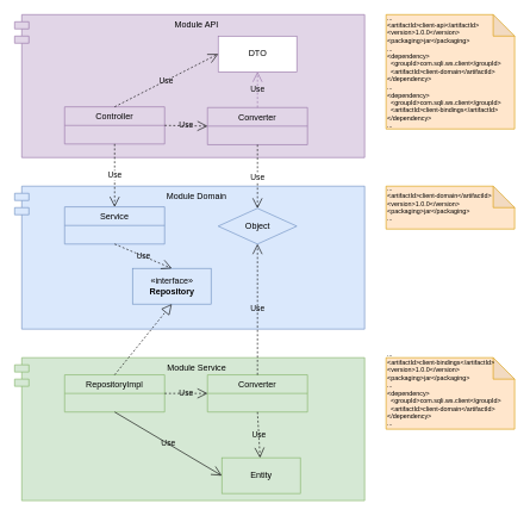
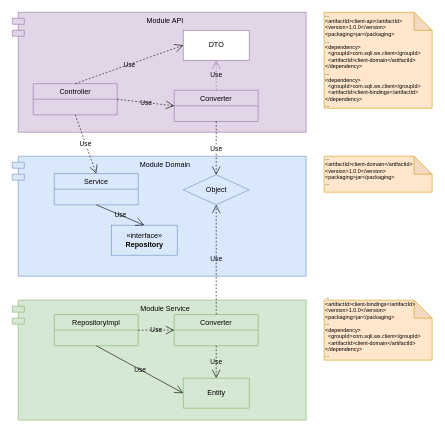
  <mxCell id="0" />
  <mxCell id="1" parent="0" />
  <mxCell id="2" value="Module API" style="shape=module;align=left;spacingLeft=20;align=center;verticalAlign=top;fillColor=#e1d5e7;strokeColor=#9673a6;" parent="1" vertex="1"><mxGeometry x="20" width="490" height="200" as="geometry" y="20" /></mxCell>
  <mxCell id="3" value="Module Domain" style="shape=module;align=left;spacingLeft=20;align=center;verticalAlign=top;fillColor=#dae8fc;strokeColor=#6c8ebf;" parent="1" vertex="1"><mxGeometry x="20" y="260" width="490" height="200" as="geometry" /></mxCell>
  <mxCell id="4" value="Module Service" style="shape=module;align=left;spacingLeft=20;align=center;verticalAlign=top;fillColor=#d5e8d4;strokeColor=#82b366;" parent="1" vertex="1"><mxGeometry x="20" y="500" width="490" height="200" as="geometry" /></mxCell>
  <mxCell id="5" value="RepositoryImpl" style="swimlane;fontStyle=0;childLayout=stackLayout;horizontal=1;startSize=26;fillColor=#d5e8d4;horizontalStack=0;resizeParent=1;resizeParentMax=0;resizeLast=0;collapsible=1;marginBottom=0;strokeColor=#82b366;" parent="1" vertex="1"><mxGeometry x="90" y="524" width="140" height="52" as="geometry" /></mxCell>
- <mxCell id="6" value="Entity" style="html=1;fillColor=#d5e8d4;strokeColor=#82b366;" parent="1" vertex="1"><mxGeometry x="310" y="640" width="110" height="50" as="geometry" /></mxCell>
+ <mxCell id="6" value="Entity" style="html=1;fillColor=#d5e8d4;strokeColor=#82b366;" parent="1" vertex="1"><mxGeometry x="305" y="630" width="110" height="50" as="geometry" /></mxCell>
  <mxCell id="7" value="Service" style="swimlane;fontStyle=0;childLayout=stackLayout;horizontal=1;startSize=26;fillColor=#dae8fc;horizontalStack=0;resizeParent=1;resizeParentMax=0;resizeLast=0;collapsible=1;marginBottom=0;strokeColor=#6c8ebf;" parent="1" vertex="1"><mxGeometry x="90" y="289" width="140" height="52" as="geometry" /></mxCell>
- <mxCell id="8" value="Controller" style="swimlane;fontStyle=0;childLayout=stackLayout;horizontal=1;startSize=26;horizontalStack=0;resizeParent=1;resizeParentMax=0;resizeLast=0;collapsible=1;marginBottom=0;fillColor=#e1d5e7;strokeColor=#9673a6;" parent="1" vertex="1"><mxGeometry x="90" y="149" width="140" height="52" as="geometry" /></mxCell>
+ <mxCell id="8" value="Controller" style="swimlane;fontStyle=0;childLayout=stackLayout;horizontal=1;startSize=26;horizontalStack=0;resizeParent=1;resizeParentMax=0;resizeLast=0;collapsible=1;marginBottom=0;fillColor=#e1d5e7;strokeColor=#9673a6;" parent="1" vertex="1"><mxGeometry x="55" y="139" width="140" height="52" as="geometry" /></mxCell>
  <mxCell id="9" value="DTO" style="html=1;fillColor=#ffffff;strokeColor=#9673a6;" parent="1" vertex="1"><mxGeometry x="305" y="50" width="110" height="50" as="geometry" /></mxCell>
  <mxCell id="10" value="Use" style="endArrow=open;endSize=12;dashed=1;html=1;exitX=0.5;exitY=1;exitDx=0;exitDy=0;" parent="1" source="8" edge="1"><mxGeometry width="160" relative="1" as="geometry"><mxPoint x="160" y="206" as="sourcePoint" /><mxPoint x="160" y="289" as="targetPoint" /></mxGeometry></mxCell>
  <mxCell id="11" value="&lt;div style=&quot;font-size: 9px&quot;&gt;&lt;font style=&quot;font-size: 9px&quot;&gt;...&lt;/font&gt;&lt;/div&gt;&lt;div style=&quot;font-size: 9px&quot;&gt;&lt;font style=&quot;font-size: 9px&quot;&gt;&amp;lt;artifactId&amp;gt;client-api&amp;lt;/artifactId&amp;gt;&lt;/font&gt;&lt;/div&gt;&lt;div style=&quot;font-size: 9px&quot;&gt;&lt;font style=&quot;font-size: 9px&quot;&gt;&amp;lt;version&amp;gt;1.0.0&amp;lt;/version&amp;gt;&lt;/font&gt;&lt;/div&gt;&lt;div style=&quot;font-size: 9px&quot;&gt;&lt;font style=&quot;font-size: 9px&quot;&gt;&amp;lt;packaging&amp;gt;jar&amp;lt;/packaging&amp;gt;&lt;/font&gt;&lt;/div&gt;&lt;div style=&quot;font-size: 9px&quot;&gt;&lt;font style=&quot;font-size: 9px&quot;&gt;...&lt;/font&gt;&lt;/div&gt;&lt;div style=&quot;font-size: 9px&quot;&gt;&lt;font style=&quot;font-size: 9px&quot;&gt;&amp;lt;dependency&amp;gt;&lt;/font&gt;&lt;/div&gt;&lt;div style=&quot;font-size: 9px&quot;&gt;&lt;font style=&quot;font-size: 9px&quot;&gt;&amp;nbsp; &amp;lt;groupId&amp;gt;com.sqli.ws.client&amp;lt;/groupId&amp;gt;&lt;/font&gt;&lt;/div&gt;&lt;div style=&quot;font-size: 9px&quot;&gt;&lt;font style=&quot;font-size: 9px&quot;&gt;&amp;nbsp; &amp;lt;artifactId&amp;gt;client-domain&amp;lt;/artifactId&amp;gt;&lt;/font&gt;&lt;/div&gt;&lt;div style=&quot;font-size: 9px&quot;&gt;&lt;font style=&quot;font-size: 9px&quot;&gt;&amp;lt;/dependency&amp;gt;&lt;/font&gt;&lt;/div&gt;&lt;div style=&quot;font-size: 9px&quot;&gt;...&lt;/div&gt;&lt;div style=&quot;font-size: 9px&quot;&gt;&lt;div&gt;&amp;lt;dependency&amp;gt;&lt;/div&gt;&lt;div&gt;&amp;nbsp; &amp;lt;groupId&amp;gt;com.sqli.ws.client&amp;lt;/groupId&amp;gt;&lt;/div&gt;&lt;div&gt;&amp;nbsp; &amp;lt;artifactId&amp;gt;client-bindings&amp;lt;/artifactId&amp;gt;&lt;/div&gt;&lt;div&gt;&amp;lt;/dependency&amp;gt;&lt;/div&gt;&lt;div&gt;...&lt;/div&gt;&lt;/div&gt;" style="shape=note;whiteSpace=wrap;html=1;backgroundOutline=1;darkOpacity=0.05;align=left;fillColor=#ffe6cc;strokeColor=#d79b00;" parent="1" vertex="1"><mxGeometry x="540" width="180" height="160" as="geometry" y="20" /></mxCell>
  <mxCell id="12" value="&lt;div style=&quot;font-size: 9px&quot;&gt;&lt;font style=&quot;font-size: 9px&quot;&gt;...&lt;/font&gt;&lt;/div&gt;&lt;div style=&quot;font-size: 9px&quot;&gt;&lt;font style=&quot;font-size: 9px&quot;&gt;&amp;lt;artifactId&amp;gt;client-domain&amp;lt;/artifactId&amp;gt;&lt;/font&gt;&lt;/div&gt;&lt;div style=&quot;font-size: 9px&quot;&gt;&lt;font style=&quot;font-size: 9px&quot;&gt;&amp;lt;version&amp;gt;1.0.0&amp;lt;/version&amp;gt;&lt;/font&gt;&lt;/div&gt;&lt;div style=&quot;font-size: 9px&quot;&gt;&lt;font style=&quot;font-size: 9px&quot;&gt;&amp;lt;packaging&amp;gt;jar&amp;lt;/packaging&amp;gt;&lt;/font&gt;&lt;/div&gt;&lt;div style=&quot;font-size: 9px&quot;&gt;&lt;font style=&quot;font-size: 9px&quot;&gt;...&lt;/font&gt;&lt;/div&gt;&lt;div style=&quot;font-size: 9px&quot;&gt;&lt;br&gt;&lt;/div&gt;" style="shape=note;whiteSpace=wrap;html=1;backgroundOutline=1;darkOpacity=0.05;align=left;fillColor=#ffe6cc;strokeColor=#d79b00;" parent="1" vertex="1"><mxGeometry x="540" y="260" width="180" height="60" as="geometry" /></mxCell>
  <mxCell id="13" value="&lt;div style=&quot;font-size: 9px&quot;&gt;&lt;font style=&quot;font-size: 9px&quot;&gt;...&lt;/font&gt;&lt;/div&gt;&lt;div style=&quot;font-size: 9px&quot;&gt;&lt;font style=&quot;font-size: 9px&quot;&gt;&amp;lt;artifactId&amp;gt;client-bindings&amp;lt;/artifactId&amp;gt;&lt;/font&gt;&lt;/div&gt;&lt;div style=&quot;font-size: 9px&quot;&gt;&lt;font style=&quot;font-size: 9px&quot;&gt;&amp;lt;version&amp;gt;1.0.0&amp;lt;/version&amp;gt;&lt;/font&gt;&lt;/div&gt;&lt;div style=&quot;font-size: 9px&quot;&gt;&lt;font style=&quot;font-size: 9px&quot;&gt;&amp;lt;packaging&amp;gt;jar&amp;lt;/packaging&amp;gt;&lt;/font&gt;&lt;/div&gt;&lt;div style=&quot;font-size: 9px&quot;&gt;&lt;font style=&quot;font-size: 9px&quot;&gt;...&lt;/font&gt;&lt;/div&gt;&lt;div style=&quot;font-size: 9px&quot;&gt;&lt;div&gt;&lt;span&gt;&amp;lt;dependency&amp;gt;&lt;/span&gt;&lt;br&gt;&lt;/div&gt;&lt;div&gt;&amp;nbsp; &amp;lt;groupId&amp;gt;com.sqli.ws.client&amp;lt;/groupId&amp;gt;&lt;/div&gt;&lt;div&gt;&amp;nbsp; &amp;lt;artifactId&amp;gt;client-domain&amp;lt;/artifactId&amp;gt;&lt;/div&gt;&lt;div&gt;&amp;lt;/dependency&amp;gt;&lt;/div&gt;&lt;div&gt;...&lt;/div&gt;&lt;div&gt;&lt;br&gt;&lt;/div&gt;&lt;div&gt;&lt;/div&gt;&lt;/div&gt;" style="shape=note;whiteSpace=wrap;html=1;backgroundOutline=1;darkOpacity=0.05;align=left;fillColor=#ffe6cc;strokeColor=#d79b00;" parent="1" vertex="1"><mxGeometry x="540" y="500" width="180" height="100" as="geometry" /></mxCell>
  <mxCell id="14" value="Object" style="rhombus;html=1;fillColor=#dae8fc;strokeColor=#6c8ebf;" parent="1" vertex="1"><mxGeometry x="305" y="291" width="110" height="50" as="geometry" /></mxCell>
  <mxCell id="15" value="«interface»&lt;br&gt;&lt;b&gt;Repository&lt;/b&gt;" style="html=1;fillColor=#dae8fc;strokeColor=#6c8ebf;" parent="1" vertex="1"><mxGeometry x="185" y="375" width="110" height="50" as="geometry" /></mxCell>
  <mxCell id="16" value="Converter" style="swimlane;fontStyle=0;childLayout=stackLayout;horizontal=1;startSize=26;fillColor=#d5e8d4;horizontalStack=0;resizeParent=1;resizeParentMax=0;resizeLast=0;collapsible=1;marginBottom=0;strokeColor=#82b366;" parent="1" vertex="1"><mxGeometry x="290" y="524" width="140" height="52" as="geometry" /></mxCell>
- <mxCell id="17" value="" style="endArrow=block;dashed=1;endFill=0;endSize=12;html=1;exitX=0.5;exitY=0;exitDx=0;exitDy=0;entryX=0.5;entryY=1;entryDx=0;entryDy=0;" parent="1" source="5" target="15" edge="1"><mxGeometry width="160" relative="1" as="geometry"><mxPoint x="145" y="500" as="sourcePoint" /><mxPoint x="305" y="500" as="targetPoint" /></mxGeometry></mxCell>
  <mxCell id="18" value="Use" style="endArrow=open;endSize=12;dashed=1;html=1;exitX=1;exitY=0.5;exitDx=0;exitDy=0;entryX=0;entryY=0.5;entryDx=0;entryDy=0;labelBackgroundColor=none;" parent="1" source="5" target="16" edge="1"><mxGeometry width="160" relative="1" as="geometry"><mxPoint x="260" y="451" as="sourcePoint" /><mxPoint x="335" y="450" as="targetPoint" /></mxGeometry></mxCell>
  <mxCell id="19" value="Use" style="endArrow=open;endSize=12;dashed=1;html=1;exitX=0.5;exitY=1;exitDx=0;exitDy=0;labelBackgroundColor=none;" parent="1" source="16" target="6" edge="1"><mxGeometry width="160" relative="1" as="geometry"><mxPoint x="410" y="610.5" as="sourcePoint" /><mxPoint x="485" y="609.5" as="targetPoint" /></mxGeometry></mxCell>
  <mxCell id="20" value="Use" style="endArrow=open;endSize=12;dashed=1;html=1;exitX=0.5;exitY=0;exitDx=0;exitDy=0;entryX=0.5;entryY=1;entryDx=0;entryDy=0;labelBackgroundColor=none;" parent="1" source="16" target="14" edge="1"><mxGeometry width="160" relative="1" as="geometry"><mxPoint x="340" y="511" as="sourcePoint" /><mxPoint x="415" y="510" as="targetPoint" /></mxGeometry></mxCell>
- <mxCell id="21" value="Use" style="endArrow=open;endSize=12;dashed=1;html=1;exitX=0.5;exitY=1;exitDx=0;exitDy=0;entryX=0.5;entryY=0;entryDx=0;entryDy=0;labelBackgroundColor=none;" parent="1" source="7" target="15" edge="1"><mxGeometry width="160" relative="1" as="geometry"><mxPoint x="-80" y="405.5" as="sourcePoint" /><mxPoint x="-5" y="404.5" as="targetPoint" /></mxGeometry></mxCell>
+ <mxCell id="21" value="Use" style="endArrow=open;endSize=12;dashed=0;html=1;exitX=0.5;exitY=1;exitDx=0;exitDy=0;entryX=0.5;entryY=0;entryDx=0;entryDy=0;labelBackgroundColor=none;" parent="1" source="7" target="15" edge="1"><mxGeometry width="160" relative="1" as="geometry"><mxPoint x="-80" y="405.5" as="sourcePoint" /><mxPoint x="-5" y="404.5" as="targetPoint" /></mxGeometry></mxCell>
  <mxCell id="22" value="Converter" style="swimlane;fontStyle=0;childLayout=stackLayout;horizontal=1;startSize=26;fillColor=#e1d5e7;horizontalStack=0;resizeParent=1;resizeParentMax=0;resizeLast=0;collapsible=1;marginBottom=0;strokeColor=#9673a6;" parent="1" vertex="1"><mxGeometry x="290" y="150" width="140" height="52" as="geometry" /></mxCell>
  <mxCell id="23" value="Use" style="endArrow=open;endSize=12;dashed=1;html=1;exitX=1;exitY=0.5;exitDx=0;exitDy=0;entryX=0;entryY=0.5;entryDx=0;entryDy=0;labelBackgroundColor=none;" parent="1" source="8" target="22" edge="1"><mxGeometry width="160" relative="1" as="geometry"><mxPoint x="240" y="170" as="sourcePoint" /><mxPoint x="315" y="171" as="targetPoint" /></mxGeometry></mxCell>
  <mxCell id="24" value="Use" style="endArrow=open;endSize=12;dashed=1;html=1;exitX=0.5;exitY=0;exitDx=0;exitDy=0;entryX=0.5;entryY=1;entryDx=0;entryDy=0;fillColor=#e1d5e7;strokeColor=#9673a6;labelBackgroundColor=none;" parent="1" source="22" target="9" edge="1"><mxGeometry width="160" relative="1" as="geometry"><mxPoint x="470" y="260" as="sourcePoint" /><mxPoint x="470" y="77" as="targetPoint" /></mxGeometry></mxCell>
  <mxCell id="25" value="Use" style="endArrow=open;endSize=12;dashed=1;html=1;entryX=0.5;entryY=0;entryDx=0;entryDy=0;exitX=0.5;exitY=1;exitDx=0;exitDy=0;" parent="1" source="22" target="14" edge="1"><mxGeometry width="160" relative="1" as="geometry"><mxPoint x="410" y="240" as="sourcePoint" /><mxPoint x="359.5" y="260" as="targetPoint" /></mxGeometry></mxCell>
  <mxCell id="26" value="Use" style="endArrow=open;endSize=12;dashed=1;html=1;exitX=0.5;exitY=0;exitDx=0;exitDy=0;entryX=0;entryY=0.5;entryDx=0;entryDy=0;labelBackgroundColor=none;" edge="1" parent="1" source="8" target="9"><mxGeometry width="160" relative="1" as="geometry"><mxPoint x="190" y="119.5" as="sourcePoint" /><mxPoint x="250" y="120.5" as="targetPoint" /></mxGeometry></mxCell>
  <mxCell id="27" value="Use" style="endArrow=open;endSize=12;dashed=0;html=1;exitX=0.5;exitY=1;exitDx=0;exitDy=0;entryX=0;entryY=0.5;entryDx=0;entryDy=0;labelBackgroundColor=none;" edge="1" parent="1" source="5" target="6"><mxGeometry width="160" relative="1" as="geometry"><mxPoint x="100" y="680" as="sourcePoint" /><mxPoint x="245" y="606" as="targetPoint" /></mxGeometry></mxCell>
